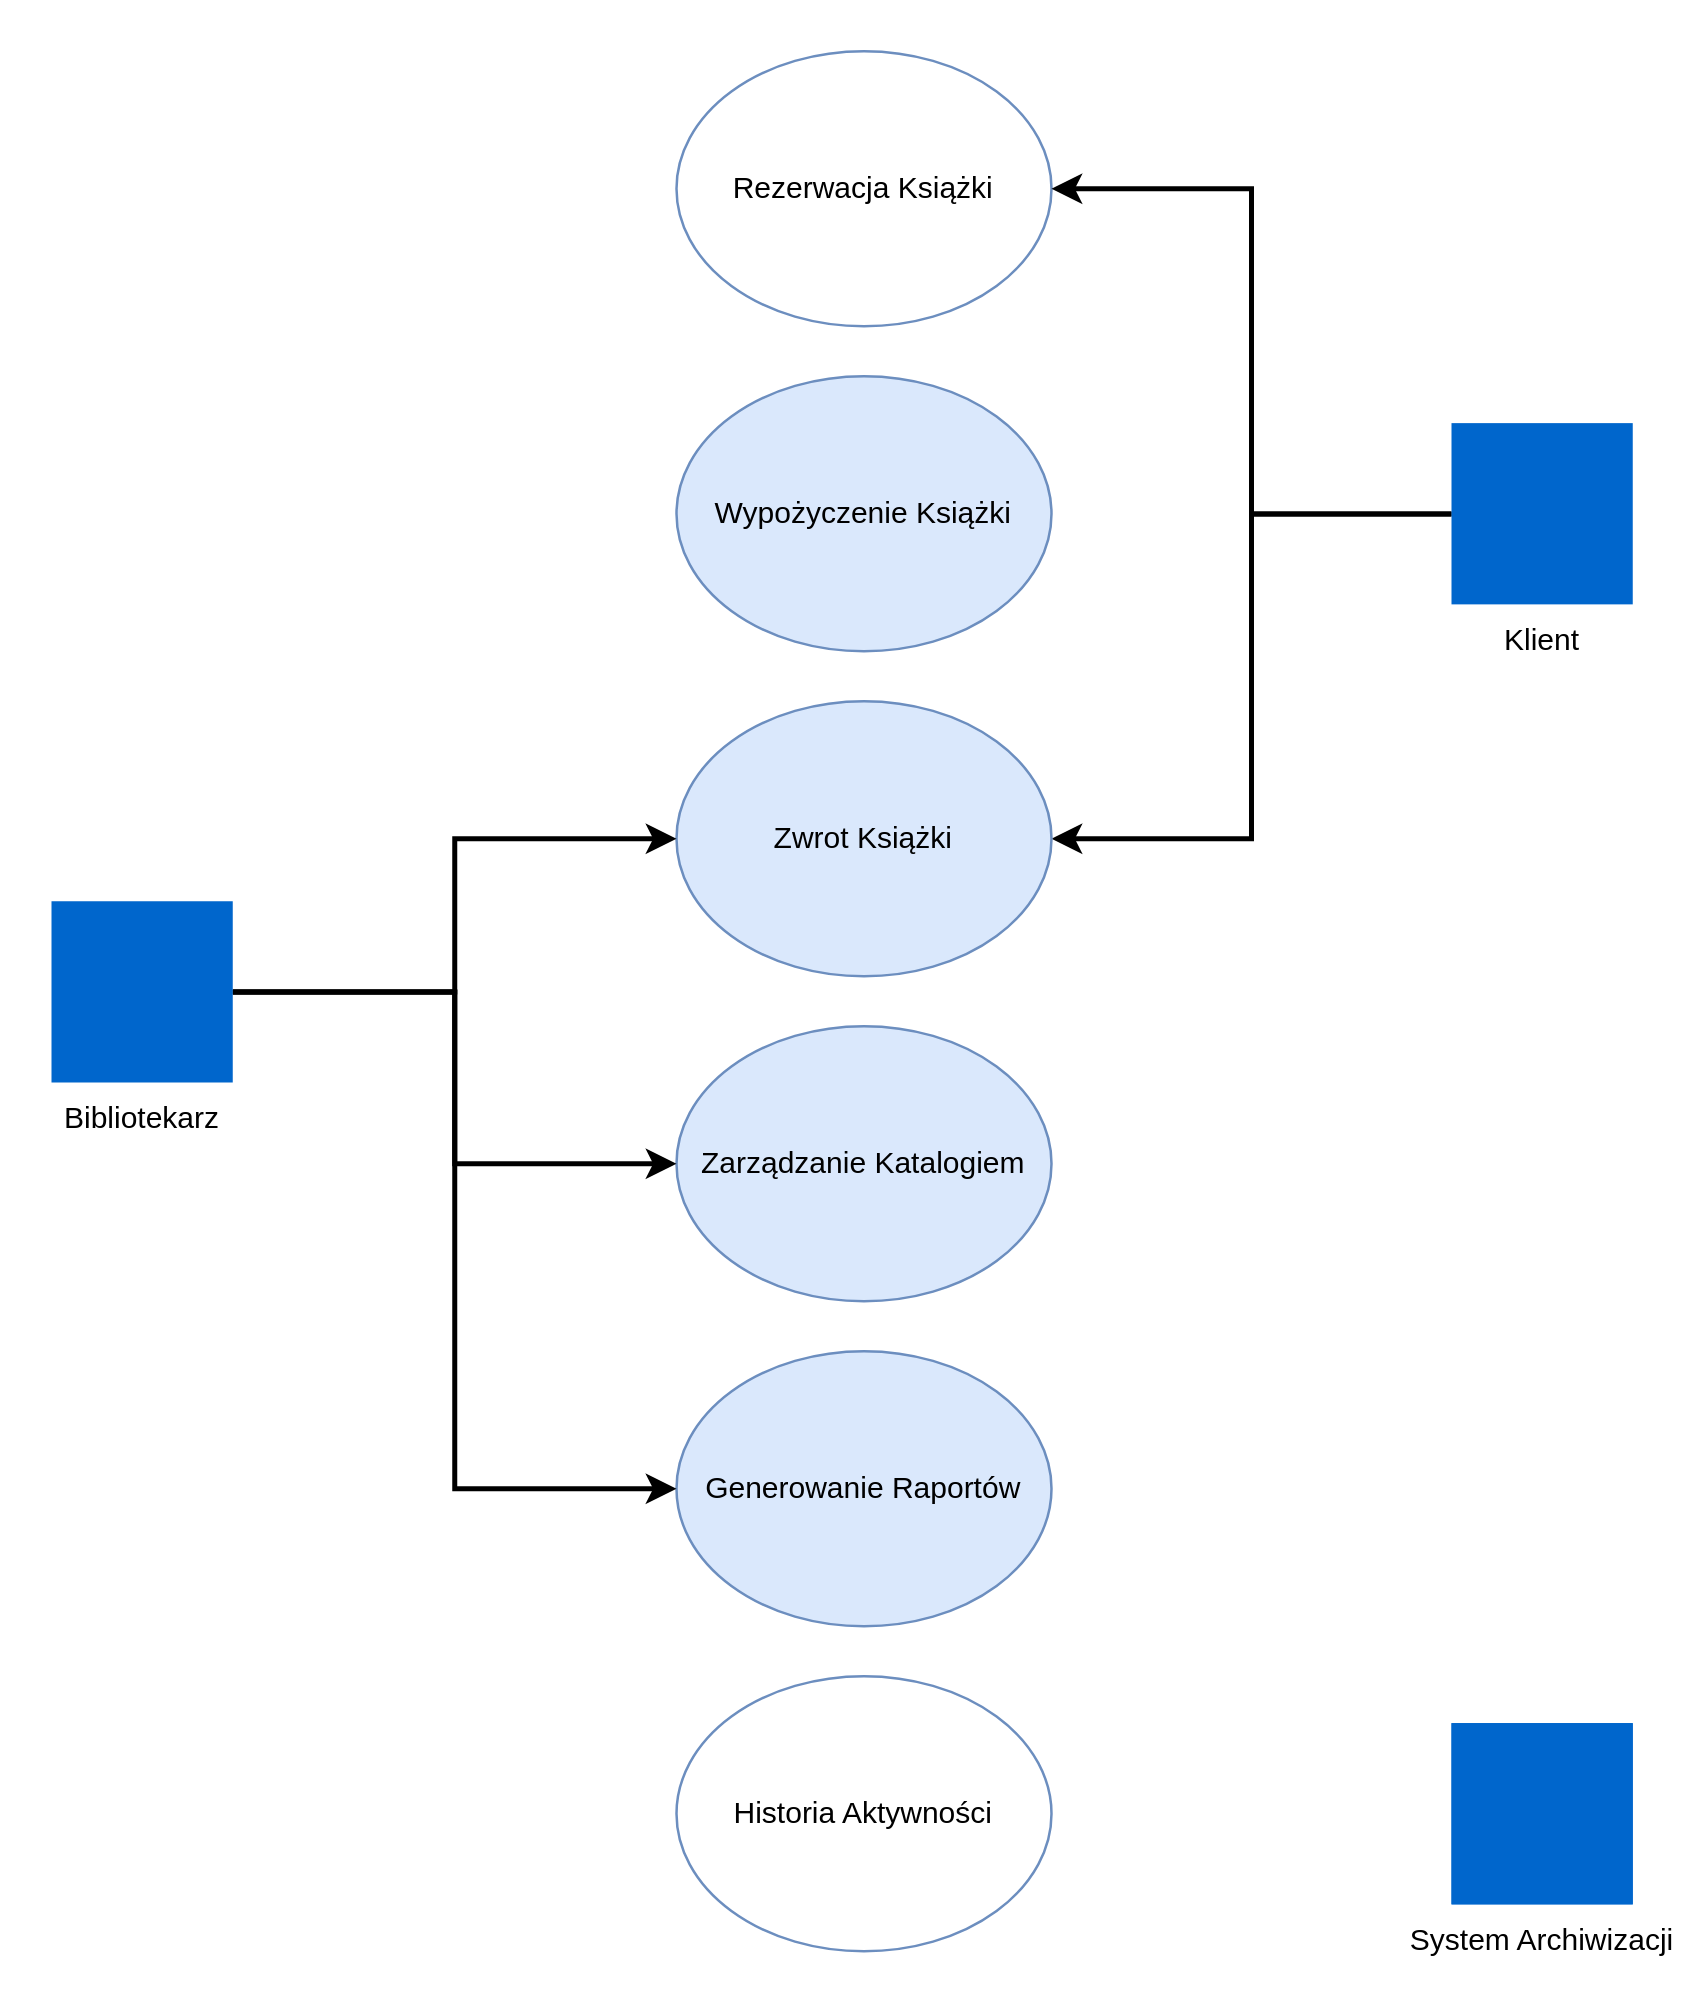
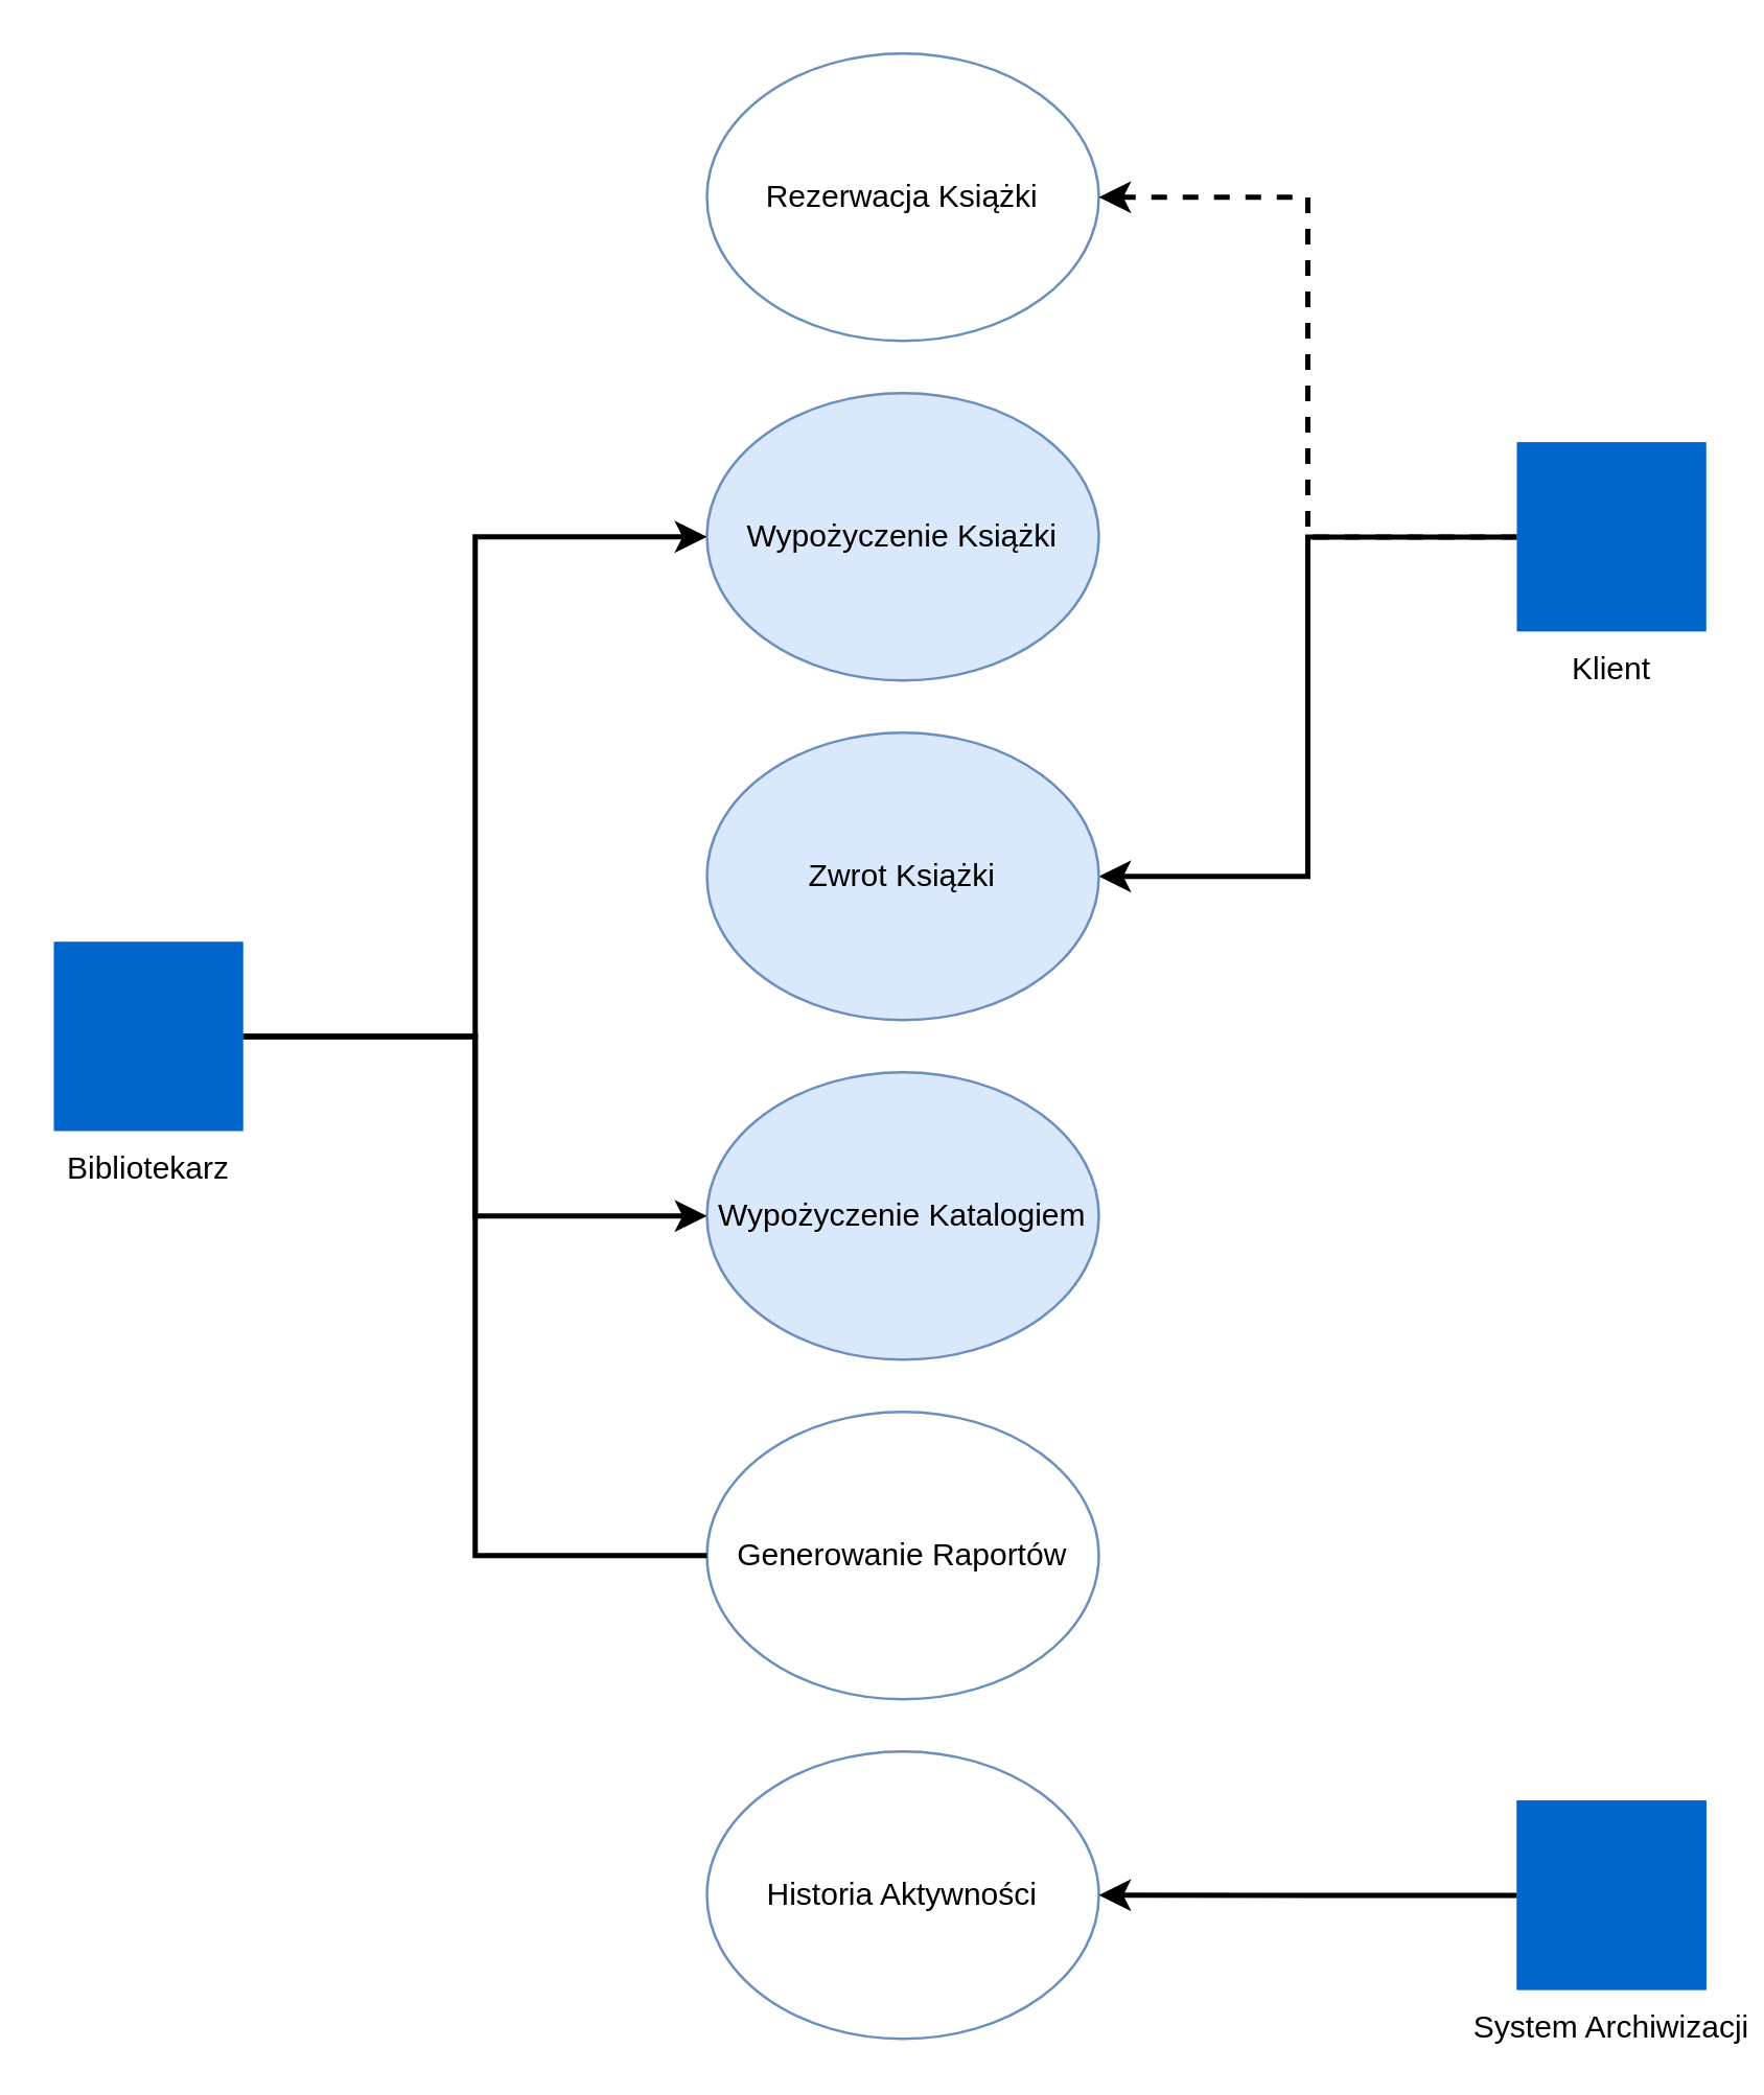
  <mxCell id="0" />
  <mxCell id="1" parent="0" />
  <mxCell id="2" value="Rezerwacja Książki" style="ellipse;whiteSpace=wrap;html=1;fillColor=#ffffff;strokeColor=#6c8ebf;" vertex="1" parent="1"><mxGeometry x="270" y="20" width="150" height="110" as="geometry" /></mxCell>
- <mxCell id="3" style="edgeStyle=orthogonalEdgeStyle;rounded=0;orthogonalLoop=1;jettySize=auto;html=1;entryX=1;entryY=0.5;entryDx=0;entryDy=0;strokeWidth=2;" edge="1" parent="1" source="5" target="2"><mxGeometry relative="1" as="geometry" /></mxCell>
+ <mxCell id="3" style="edgeStyle=orthogonalEdgeStyle;rounded=0;orthogonalLoop=1;jettySize=auto;html=1;entryX=1;entryY=0.5;entryDx=0;entryDy=0;strokeWidth=2;dashed=1;" edge="1" parent="1" source="5" target="2"><mxGeometry relative="1" as="geometry" /></mxCell>
  <mxCell id="4" style="edgeStyle=orthogonalEdgeStyle;rounded=0;orthogonalLoop=1;jettySize=auto;html=1;entryX=1;entryY=0.5;entryDx=0;entryDy=0;strokeWidth=2;" edge="1" parent="1" source="5" target="6"><mxGeometry relative="1" as="geometry" /></mxCell>
  <mxCell id="5" value="&lt;div&gt;&lt;br&gt;&lt;/div&gt;&lt;div&gt;&lt;br&gt;&lt;/div&gt;&lt;div&gt;&lt;br&gt;&lt;/div&gt;&lt;div&gt;&lt;br&gt;&lt;/div&gt;&lt;div&gt;&lt;br&gt;&lt;/div&gt;&lt;div&gt;&lt;br&gt;&lt;/div&gt;&lt;div&gt;&lt;br&gt;&lt;/div&gt;&lt;div&gt;Klient&lt;/div&gt;" style="points=[];aspect=fixed;html=1;align=center;shadow=0;dashed=0;fillColor=#0066CC;strokeColor=none;shape=mxgraph.alibaba_cloud.user;" vertex="1" parent="1"><mxGeometry x="580" y="168.75" width="72.5" height="72.5" as="geometry" /></mxCell>
  <mxCell id="6" value="Zwrot Książki" style="ellipse;whiteSpace=wrap;html=1;fillColor=#dae8fc;strokeColor=#6c8ebf;" vertex="1" parent="1"><mxGeometry x="270" y="280" width="150" height="110" as="geometry" /></mxCell>
  <mxCell id="7" value="Wypożyczenie Książki" style="ellipse;whiteSpace=wrap;html=1;fillColor=#dae8fc;strokeColor=#6c8ebf;" vertex="1" parent="1"><mxGeometry x="270" y="150" width="150" height="110" as="geometry" /></mxCell>
  <mxCell id="8" value="Historia Aktywności" style="ellipse;whiteSpace=wrap;html=1;fillColor=#ffffff;strokeColor=#6c8ebf;" vertex="1" parent="1"><mxGeometry x="270" y="670" width="150" height="110" as="geometry" /></mxCell>
- <mxCell id="9" value="Generowanie Raportów" style="ellipse;whiteSpace=wrap;html=1;fillColor=#dae8fc;strokeColor=#6c8ebf;" vertex="1" parent="1"><mxGeometry x="270" y="540" width="150" height="110" as="geometry" /></mxCell>
- <mxCell id="10" value="Zarządzanie Katalogiem" style="ellipse;whiteSpace=wrap;html=1;fillColor=#dae8fc;strokeColor=#6c8ebf;" vertex="1" parent="1"><mxGeometry x="270" y="410" width="150" height="110" as="geometry" /></mxCell>
- <mxCell id="11" style="edgeStyle=orthogonalEdgeStyle;rounded=0;orthogonalLoop=1;jettySize=auto;html=1;entryX=0;entryY=0.5;entryDx=0;entryDy=0;strokeWidth=2;" edge="1" parent="1" source="15" target="9"><mxGeometry relative="1" as="geometry" /></mxCell>
+ <mxCell id="9" value="Generowanie Raportów" style="ellipse;whiteSpace=wrap;html=1;fillColor=#ffffff;strokeColor=#6c8ebf;" vertex="1" parent="1"><mxGeometry x="270" y="540" width="150" height="110" as="geometry" /></mxCell>
+ <mxCell id="10" value="Wypożyczenie Katalogiem" style="ellipse;whiteSpace=wrap;html=1;fillColor=#dae8fc;strokeColor=#6c8ebf;" vertex="1" parent="1"><mxGeometry x="270" y="410" width="150" height="110" as="geometry" /></mxCell>
+ <mxCell id="11" style="edgeStyle=orthogonalEdgeStyle;rounded=0;orthogonalLoop=1;jettySize=auto;html=1;entryX=0;entryY=0.5;entryDx=0;entryDy=0;strokeWidth=2;endArrow=none;" edge="1" parent="1" source="15" target="9"><mxGeometry relative="1" as="geometry" /></mxCell>
  <mxCell id="12" style="edgeStyle=orthogonalEdgeStyle;rounded=0;orthogonalLoop=1;jettySize=auto;html=1;strokeWidth=2;" edge="1" parent="1" source="15" target="10"><mxGeometry relative="1" as="geometry" /></mxCell>
- <mxCell id="13" style="edgeStyle=orthogonalEdgeStyle;rounded=0;orthogonalLoop=1;jettySize=auto;html=1;entryX=0;entryY=0.5;entryDx=0;entryDy=0;strokeWidth=2;" edge="1" parent="1" source="15" target="6"><mxGeometry relative="1" as="geometry" /></mxCell>
+ <mxCell id="14" style="edgeStyle=orthogonalEdgeStyle;rounded=0;orthogonalLoop=1;jettySize=auto;html=1;entryX=0;entryY=0.5;entryDx=0;entryDy=0;strokeWidth=2;" edge="1" parent="1" source="15" target="7"><mxGeometry relative="1" as="geometry" /></mxCell>
  <mxCell id="15" value="&lt;div&gt;&lt;br&gt;&lt;/div&gt;&lt;div&gt;&lt;br&gt;&lt;/div&gt;&lt;div&gt;&lt;br&gt;&lt;/div&gt;&lt;div&gt;&lt;br&gt;&lt;/div&gt;&lt;div&gt;&lt;br&gt;&lt;/div&gt;&lt;div&gt;&lt;br&gt;&lt;/div&gt;&lt;div&gt;&lt;br&gt;&lt;/div&gt;&lt;div&gt;Bibliotekarz&lt;/div&gt;" style="points=[];aspect=fixed;html=1;align=center;shadow=0;dashed=0;fillColor=#0066CC;strokeColor=none;shape=mxgraph.alibaba_cloud.user;" vertex="1" parent="1"><mxGeometry x="20" y="360" width="72.5" height="72.5" as="geometry" /></mxCell>
  <mxCell id="16" value="" style="points=[];aspect=fixed;html=1;align=center;shadow=0;dashed=0;fillColor=#0066CC;strokeColor=none;shape=mxgraph.alibaba_cloud.user;" vertex="1" parent="1"><mxGeometry x="580" y="688.75" width="72.5" height="72.5" as="geometry" /></mxCell>
+ <mxCell id="17" style="edgeStyle=orthogonalEdgeStyle;rounded=0;orthogonalLoop=1;jettySize=auto;html=1;entryX=1;entryY=0.5;entryDx=0;entryDy=0;strokeWidth=2;" edge="1" parent="1" source="18" target="8"><mxGeometry relative="1" as="geometry" /></mxCell>
  <mxCell id="18" value="&lt;div&gt;&lt;br&gt;&lt;/div&gt;&lt;div&gt;&lt;br&gt;&lt;/div&gt;&lt;div&gt;&lt;br&gt;&lt;/div&gt;&lt;div&gt;&lt;br&gt;&lt;/div&gt;&lt;div&gt;&lt;br&gt;&lt;/div&gt;&lt;div&gt;&lt;br&gt;&lt;/div&gt;&lt;div&gt;&lt;br&gt;&lt;/div&gt;&lt;div&gt;System Archiwizacji&lt;/div&gt;" style="points=[];aspect=fixed;html=1;align=center;shadow=0;dashed=0;fillColor=#0066CC;strokeColor=none;shape=mxgraph.alibaba_cloud.user;" vertex="1" parent="1"><mxGeometry x="580" y="688.75" width="72.5" height="72.5" as="geometry" /></mxCell>
